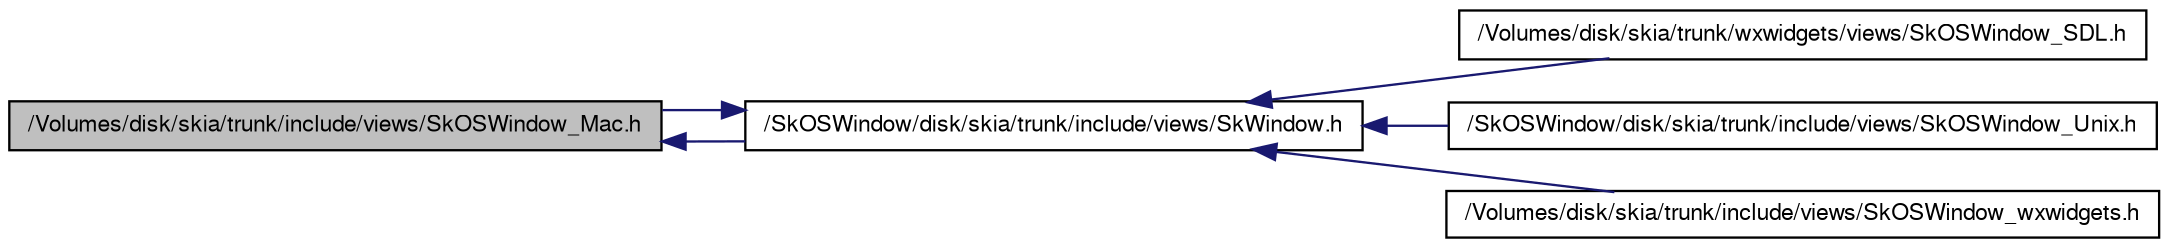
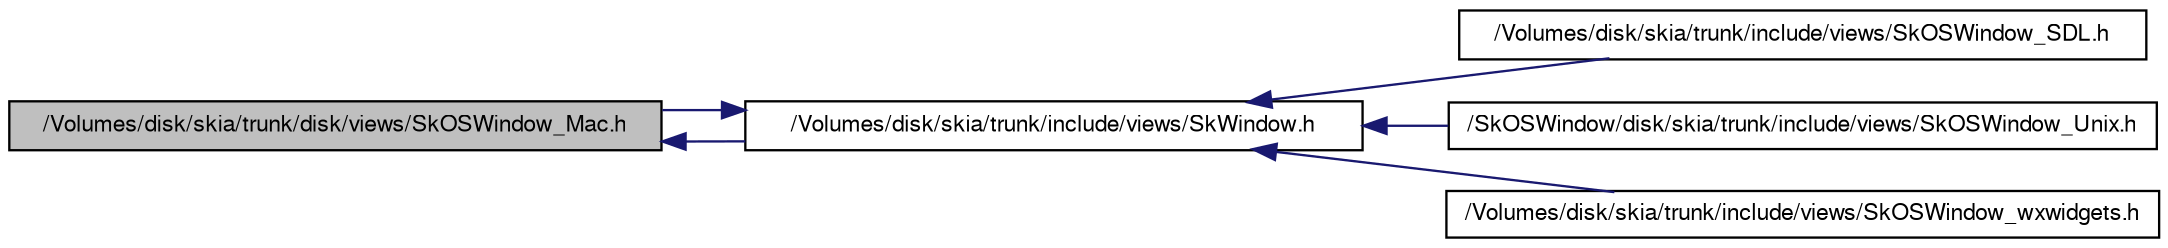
  digraph {
    rankdir=LR
    node [color=black fillcolor=white fontname=FreeSans fontsize=10 shape=record style=filled]
    edge [color=midnightblue dir=back fontname=FreeSans fontsize=10 labelfontname=FreeSans labelfontsize=10 style=solid]
-   n1 [fillcolor=grey75 fontcolor=black height=0.2 label="/Volumes/disk/skia/trunk/include/views/SkOSWindow_Mac.h" width=0.4]
-   n2 [height=0.2 label="/SkOSWindow/disk/skia/trunk/include/views/SkWindow.h" width=0.4]
-   n3 [height=0.2 label="/Volumes/disk/skia/trunk/wxwidgets/views/SkOSWindow_SDL.h" width=0.4]
+   n1 [fillcolor=grey75 fontcolor=black height=0.2 label="/Volumes/disk/skia/trunk/disk/views/SkOSWindow_Mac.h" width=0.4]
+   n2 [height=0.2 label="/Volumes/disk/skia/trunk/include/views/SkWindow.h" width=0.4]
+   n3 [height=0.2 label="/Volumes/disk/skia/trunk/include/views/SkOSWindow_SDL.h" width=0.4]
    n4 [height=0.2 label="/SkOSWindow/disk/skia/trunk/include/views/SkOSWindow_Unix.h" width=0.4]
    n5 [height=0.2 label="/Volumes/disk/skia/trunk/include/views/SkOSWindow_wxwidgets.h" width=0.4]
    n1 -> n2
    n2 -> n1
    n2 -> n3
    n2 -> n4
    n2 -> n5
  }
